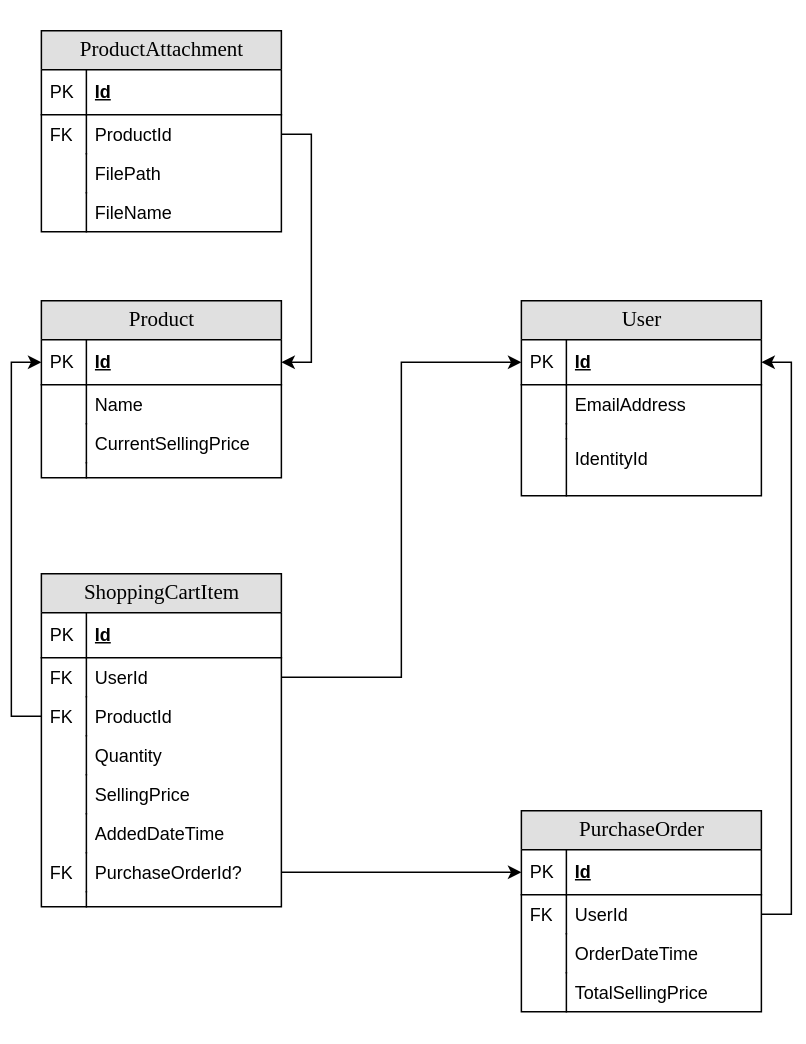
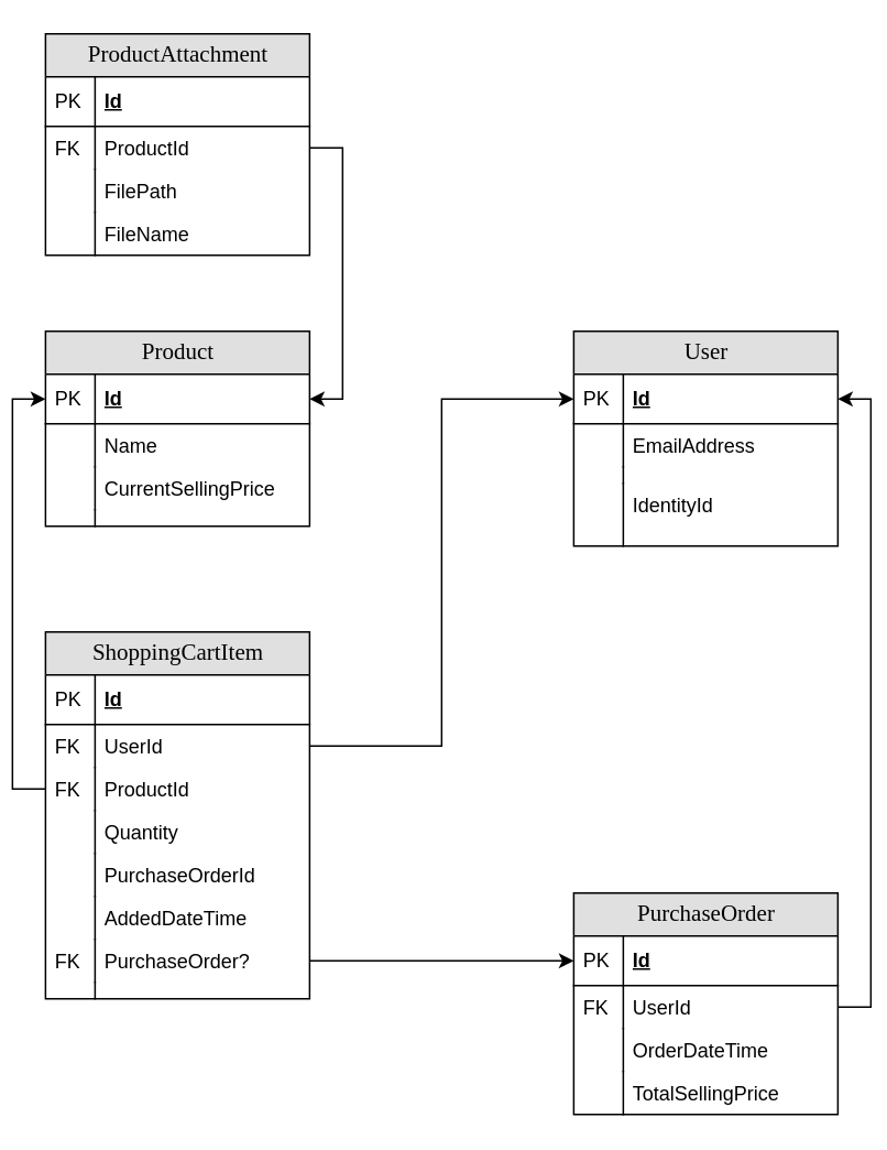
  <mxCell id="0" />
  <mxCell id="1" parent="0" />
  <mxCell id="2" value="Product" style="swimlane;html=1;fontStyle=0;childLayout=stackLayout;horizontal=1;startSize=26;fillColor=#e0e0e0;horizontalStack=0;resizeParent=1;resizeLast=0;collapsible=1;marginBottom=0;swimlaneFillColor=#ffffff;align=center;rounded=0;shadow=0;comic=0;labelBackgroundColor=none;strokeWidth=1;fontFamily=Verdana;fontSize=14;swimlaneLine=1;" parent="1" vertex="1"><mxGeometry x="20.92" y="200" width="160" height="118" as="geometry" /></mxCell>
  <mxCell id="3" value="Id" style="shape=partialRectangle;top=0;left=0;right=0;bottom=1;html=1;align=left;verticalAlign=middle;fillColor=none;spacingLeft=34;spacingRight=4;whiteSpace=wrap;overflow=hidden;rotatable=0;points=[[0,0.5],[1,0.5]];portConstraint=eastwest;dropTarget=0;fontStyle=5;" parent="2" vertex="1"><mxGeometry y="26" width="160" height="30" as="geometry" /></mxCell>
  <mxCell id="4" value="PK" style="shape=partialRectangle;top=0;left=0;bottom=0;html=1;fillColor=none;align=left;verticalAlign=middle;spacingLeft=4;spacingRight=4;whiteSpace=wrap;overflow=hidden;rotatable=0;points=[];portConstraint=eastwest;part=1;" parent="3" vertex="1" connectable="0"><mxGeometry width="30" height="30" as="geometry" /></mxCell>
  <mxCell id="5" value="Name" style="shape=partialRectangle;top=0;left=0;right=0;bottom=0;html=1;align=left;verticalAlign=top;fillColor=none;spacingLeft=34;spacingRight=4;whiteSpace=wrap;overflow=hidden;rotatable=0;points=[[0,0.5],[1,0.5]];portConstraint=eastwest;dropTarget=0;" parent="2" vertex="1"><mxGeometry y="56" width="160" height="26" as="geometry" /></mxCell>
  <mxCell id="6" value="" style="shape=partialRectangle;top=0;left=0;bottom=0;html=1;fillColor=none;align=left;verticalAlign=top;spacingLeft=4;spacingRight=4;whiteSpace=wrap;overflow=hidden;rotatable=0;points=[];portConstraint=eastwest;part=1;" parent="5" vertex="1" connectable="0"><mxGeometry width="30" height="26" as="geometry" /></mxCell>
  <mxCell id="7" value="CurrentSellingPrice" style="shape=partialRectangle;top=0;left=0;right=0;bottom=0;html=1;align=left;verticalAlign=top;fillColor=none;spacingLeft=34;spacingRight=4;whiteSpace=wrap;overflow=hidden;rotatable=0;points=[[0,0.5],[1,0.5]];portConstraint=eastwest;dropTarget=0;" parent="2" vertex="1"><mxGeometry y="82" width="160" height="26" as="geometry" /></mxCell>
  <mxCell id="8" value="" style="shape=partialRectangle;top=0;left=0;bottom=0;html=1;fillColor=none;align=left;verticalAlign=top;spacingLeft=4;spacingRight=4;whiteSpace=wrap;overflow=hidden;rotatable=0;points=[];portConstraint=eastwest;part=1;" parent="7" vertex="1" connectable="0"><mxGeometry width="30" height="26" as="geometry" /></mxCell>
  <mxCell id="9" value="" style="shape=partialRectangle;top=0;left=0;right=0;bottom=0;html=1;align=left;verticalAlign=top;fillColor=none;spacingLeft=34;spacingRight=4;whiteSpace=wrap;overflow=hidden;rotatable=0;points=[[0,0.5],[1,0.5]];portConstraint=eastwest;dropTarget=0;" parent="2" vertex="1"><mxGeometry y="108" width="160" height="10" as="geometry" /></mxCell>
  <mxCell id="10" value="" style="shape=partialRectangle;top=0;left=0;bottom=0;html=1;fillColor=none;align=left;verticalAlign=top;spacingLeft=4;spacingRight=4;whiteSpace=wrap;overflow=hidden;rotatable=0;points=[];portConstraint=eastwest;part=1;" parent="9" vertex="1" connectable="0"><mxGeometry width="30" height="10" as="geometry" /></mxCell>
  <mxCell id="11" value="User" style="swimlane;html=1;fontStyle=0;childLayout=stackLayout;horizontal=1;startSize=26;fillColor=#e0e0e0;horizontalStack=0;resizeParent=1;resizeLast=0;collapsible=1;marginBottom=0;swimlaneFillColor=#ffffff;align=center;rounded=0;shadow=0;comic=0;labelBackgroundColor=none;strokeWidth=1;fontFamily=Verdana;fontSize=14;swimlaneLine=1;" parent="1" vertex="1"><mxGeometry x="340.92" y="200" width="160" height="130" as="geometry" /></mxCell>
  <mxCell id="12" value="Id" style="shape=partialRectangle;top=0;left=0;right=0;bottom=1;html=1;align=left;verticalAlign=middle;fillColor=none;spacingLeft=34;spacingRight=4;whiteSpace=wrap;overflow=hidden;rotatable=0;points=[[0,0.5],[1,0.5]];portConstraint=eastwest;dropTarget=0;fontStyle=5;" parent="11" vertex="1"><mxGeometry y="26" width="160" height="30" as="geometry" /></mxCell>
  <mxCell id="13" value="PK" style="shape=partialRectangle;top=0;left=0;bottom=0;html=1;fillColor=none;align=left;verticalAlign=middle;spacingLeft=4;spacingRight=4;whiteSpace=wrap;overflow=hidden;rotatable=0;points=[];portConstraint=eastwest;part=1;" parent="12" vertex="1" connectable="0"><mxGeometry width="30" height="30" as="geometry" /></mxCell>
  <mxCell id="14" value="EmailAddress" style="shape=partialRectangle;top=0;left=0;right=0;bottom=0;html=1;align=left;verticalAlign=top;fillColor=none;spacingLeft=34;spacingRight=4;whiteSpace=wrap;overflow=hidden;rotatable=0;points=[[0,0.5],[1,0.5]];portConstraint=eastwest;dropTarget=0;" parent="11" vertex="1"><mxGeometry y="56" width="160" height="26" as="geometry" /></mxCell>
  <mxCell id="15" value="" style="shape=partialRectangle;top=0;left=0;bottom=0;html=1;fillColor=none;align=left;verticalAlign=top;spacingLeft=4;spacingRight=4;whiteSpace=wrap;overflow=hidden;rotatable=0;points=[];portConstraint=eastwest;part=1;" parent="14" vertex="1" connectable="0"><mxGeometry width="30" height="26" as="geometry" /></mxCell>
  <mxCell id="16" value="" style="shape=partialRectangle;top=0;left=0;right=0;bottom=0;html=1;align=left;verticalAlign=top;fillColor=none;spacingLeft=34;spacingRight=4;whiteSpace=wrap;overflow=hidden;rotatable=0;points=[[0,0.5],[1,0.5]];portConstraint=eastwest;dropTarget=0;" parent="11" vertex="1"><mxGeometry y="82" width="160" height="10" as="geometry" /></mxCell>
  <mxCell id="17" value="" style="shape=partialRectangle;top=0;left=0;bottom=0;html=1;fillColor=none;align=left;verticalAlign=top;spacingLeft=4;spacingRight=4;whiteSpace=wrap;overflow=hidden;rotatable=0;points=[];portConstraint=eastwest;part=1;" parent="16" vertex="1" connectable="0"><mxGeometry width="30" height="10" as="geometry" /></mxCell>
  <mxCell id="18" value="IdentityId" style="shape=partialRectangle;top=0;left=0;right=0;bottom=0;html=1;align=left;verticalAlign=top;fillColor=none;spacingLeft=34;spacingRight=4;whiteSpace=wrap;overflow=hidden;rotatable=0;points=[[0,0.5],[1,0.5]];portConstraint=eastwest;dropTarget=0;" parent="11" vertex="1"><mxGeometry y="92" width="160" height="38" as="geometry" /></mxCell>
  <mxCell id="19" value="" style="shape=partialRectangle;top=0;left=0;bottom=0;html=1;fillColor=none;align=left;verticalAlign=top;spacingLeft=4;spacingRight=4;whiteSpace=wrap;overflow=hidden;rotatable=0;points=[];portConstraint=eastwest;part=1;" parent="18" vertex="1" connectable="0"><mxGeometry width="30" height="38" as="geometry" /></mxCell>
  <mxCell id="20" value="ShoppingCartItem" style="swimlane;html=1;fontStyle=0;childLayout=stackLayout;horizontal=1;startSize=26;fillColor=#e0e0e0;horizontalStack=0;resizeParent=1;resizeLast=0;collapsible=1;marginBottom=0;swimlaneFillColor=#ffffff;align=center;rounded=0;shadow=0;comic=0;labelBackgroundColor=none;strokeWidth=1;fontFamily=Verdana;fontSize=14;swimlaneLine=1;" parent="1" vertex="1"><mxGeometry x="20.92" y="382" width="160" height="222" as="geometry" /></mxCell>
  <mxCell id="21" value="Id" style="shape=partialRectangle;top=0;left=0;right=0;bottom=1;html=1;align=left;verticalAlign=middle;fillColor=none;spacingLeft=34;spacingRight=4;whiteSpace=wrap;overflow=hidden;rotatable=0;points=[[0,0.5],[1,0.5]];portConstraint=eastwest;dropTarget=0;fontStyle=5;" parent="20" vertex="1"><mxGeometry y="26" width="160" height="30" as="geometry" /></mxCell>
  <mxCell id="22" value="PK" style="shape=partialRectangle;top=0;left=0;bottom=0;html=1;fillColor=none;align=left;verticalAlign=middle;spacingLeft=4;spacingRight=4;whiteSpace=wrap;overflow=hidden;rotatable=0;points=[];portConstraint=eastwest;part=1;" parent="21" vertex="1" connectable="0"><mxGeometry width="30" height="30" as="geometry" /></mxCell>
  <mxCell id="23" value="UserId" style="shape=partialRectangle;top=0;left=0;right=0;bottom=0;html=1;align=left;verticalAlign=top;fillColor=none;spacingLeft=34;spacingRight=4;whiteSpace=wrap;overflow=hidden;rotatable=0;points=[[0,0.5],[1,0.5]];portConstraint=eastwest;dropTarget=0;" parent="20" vertex="1"><mxGeometry y="56" width="160" height="26" as="geometry" /></mxCell>
  <mxCell id="24" value="FK" style="shape=partialRectangle;top=0;left=0;bottom=0;html=1;fillColor=none;align=left;verticalAlign=top;spacingLeft=4;spacingRight=4;whiteSpace=wrap;overflow=hidden;rotatable=0;points=[];portConstraint=eastwest;part=1;" parent="23" vertex="1" connectable="0"><mxGeometry width="30" height="26" as="geometry" /></mxCell>
  <mxCell id="25" value="ProductId" style="shape=partialRectangle;top=0;left=0;right=0;bottom=0;html=1;align=left;verticalAlign=top;fillColor=none;spacingLeft=34;spacingRight=4;whiteSpace=wrap;overflow=hidden;rotatable=0;points=[[0,0.5],[1,0.5]];portConstraint=eastwest;dropTarget=0;" parent="20" vertex="1"><mxGeometry y="82" width="160" height="26" as="geometry" /></mxCell>
  <mxCell id="26" value="FK" style="shape=partialRectangle;top=0;left=0;bottom=0;html=1;fillColor=none;align=left;verticalAlign=top;spacingLeft=4;spacingRight=4;whiteSpace=wrap;overflow=hidden;rotatable=0;points=[];portConstraint=eastwest;part=1;" parent="25" vertex="1" connectable="0"><mxGeometry width="30" height="26" as="geometry" /></mxCell>
  <mxCell id="27" value="Quantity" style="shape=partialRectangle;top=0;left=0;right=0;bottom=0;html=1;align=left;verticalAlign=top;fillColor=none;spacingLeft=34;spacingRight=4;whiteSpace=wrap;overflow=hidden;rotatable=0;points=[[0,0.5],[1,0.5]];portConstraint=eastwest;dropTarget=0;" parent="20" vertex="1"><mxGeometry y="108" width="160" height="26" as="geometry" /></mxCell>
  <mxCell id="28" value="" style="shape=partialRectangle;top=0;left=0;bottom=0;html=1;fillColor=none;align=left;verticalAlign=top;spacingLeft=4;spacingRight=4;whiteSpace=wrap;overflow=hidden;rotatable=0;points=[];portConstraint=eastwest;part=1;" parent="27" vertex="1" connectable="0"><mxGeometry width="30" height="26" as="geometry" /></mxCell>
- <mxCell id="29" value="SellingPrice" style="shape=partialRectangle;top=0;left=0;right=0;bottom=0;html=1;align=left;verticalAlign=top;fillColor=none;spacingLeft=34;spacingRight=4;whiteSpace=wrap;overflow=hidden;rotatable=0;points=[[0,0.5],[1,0.5]];portConstraint=eastwest;dropTarget=0;" parent="20" vertex="1"><mxGeometry y="134" width="160" height="26" as="geometry" /></mxCell>
+ <mxCell id="29" value="PurchaseOrderId" style="shape=partialRectangle;top=0;left=0;right=0;bottom=0;html=1;align=left;verticalAlign=top;fillColor=none;spacingLeft=34;spacingRight=4;whiteSpace=wrap;overflow=hidden;rotatable=0;points=[[0,0.5],[1,0.5]];portConstraint=eastwest;dropTarget=0;" parent="20" vertex="1"><mxGeometry y="134" width="160" height="26" as="geometry" /></mxCell>
  <mxCell id="30" value="" style="shape=partialRectangle;top=0;left=0;bottom=0;html=1;fillColor=none;align=left;verticalAlign=top;spacingLeft=4;spacingRight=4;whiteSpace=wrap;overflow=hidden;rotatable=0;points=[];portConstraint=eastwest;part=1;" parent="29" vertex="1" connectable="0"><mxGeometry width="30" height="26" as="geometry" /></mxCell>
  <mxCell id="31" value="AddedDateTime" style="shape=partialRectangle;top=0;left=0;right=0;bottom=0;html=1;align=left;verticalAlign=top;fillColor=none;spacingLeft=34;spacingRight=4;whiteSpace=wrap;overflow=hidden;rotatable=0;points=[[0,0.5],[1,0.5]];portConstraint=eastwest;dropTarget=0;" parent="20" vertex="1"><mxGeometry y="160" width="160" height="26" as="geometry" /></mxCell>
  <mxCell id="32" value="" style="shape=partialRectangle;top=0;left=0;bottom=0;html=1;fillColor=none;align=left;verticalAlign=top;spacingLeft=4;spacingRight=4;whiteSpace=wrap;overflow=hidden;rotatable=0;points=[];portConstraint=eastwest;part=1;" parent="31" vertex="1" connectable="0"><mxGeometry width="30" height="26" as="geometry" /></mxCell>
- <mxCell id="33" value="PurchaseOrderId?" style="shape=partialRectangle;top=0;left=0;right=0;bottom=0;html=1;align=left;verticalAlign=top;fillColor=none;spacingLeft=34;spacingRight=4;whiteSpace=wrap;overflow=hidden;rotatable=0;points=[[0,0.5],[1,0.5]];portConstraint=eastwest;dropTarget=0;" parent="20" vertex="1"><mxGeometry y="186" width="160" height="26" as="geometry" /></mxCell>
+ <mxCell id="33" value="PurchaseOrder?" style="shape=partialRectangle;top=0;left=0;right=0;bottom=0;html=1;align=left;verticalAlign=top;fillColor=none;spacingLeft=34;spacingRight=4;whiteSpace=wrap;overflow=hidden;rotatable=0;points=[[0,0.5],[1,0.5]];portConstraint=eastwest;dropTarget=0;" parent="20" vertex="1"><mxGeometry y="186" width="160" height="26" as="geometry" /></mxCell>
  <mxCell id="34" value="FK" style="shape=partialRectangle;top=0;left=0;bottom=0;html=1;fillColor=none;align=left;verticalAlign=top;spacingLeft=4;spacingRight=4;whiteSpace=wrap;overflow=hidden;rotatable=0;points=[];portConstraint=eastwest;part=1;" parent="33" vertex="1" connectable="0"><mxGeometry width="30" height="26" as="geometry" /></mxCell>
  <mxCell id="35" value="" style="shape=partialRectangle;top=0;left=0;right=0;bottom=0;html=1;align=left;verticalAlign=top;fillColor=none;spacingLeft=34;spacingRight=4;whiteSpace=wrap;overflow=hidden;rotatable=0;points=[[0,0.5],[1,0.5]];portConstraint=eastwest;dropTarget=0;" parent="20" vertex="1"><mxGeometry y="212" width="160" height="10" as="geometry" /></mxCell>
  <mxCell id="36" value="" style="shape=partialRectangle;top=0;left=0;bottom=0;html=1;fillColor=none;align=left;verticalAlign=top;spacingLeft=4;spacingRight=4;whiteSpace=wrap;overflow=hidden;rotatable=0;points=[];portConstraint=eastwest;part=1;" parent="35" vertex="1" connectable="0"><mxGeometry width="30" height="10" as="geometry" /></mxCell>
  <mxCell id="37" value="PurchaseOrder" style="swimlane;html=1;fontStyle=0;childLayout=stackLayout;horizontal=1;startSize=26;fillColor=#e0e0e0;horizontalStack=0;resizeParent=1;resizeLast=0;collapsible=1;marginBottom=0;swimlaneFillColor=#ffffff;align=center;rounded=0;shadow=0;comic=0;labelBackgroundColor=none;strokeWidth=1;fontFamily=Verdana;fontSize=14;swimlaneLine=1;" parent="1" vertex="1"><mxGeometry x="340.92" y="540" width="160" height="134" as="geometry" /></mxCell>
  <mxCell id="38" value="Id" style="shape=partialRectangle;top=0;left=0;right=0;bottom=1;html=1;align=left;verticalAlign=middle;fillColor=none;spacingLeft=34;spacingRight=4;whiteSpace=wrap;overflow=hidden;rotatable=0;points=[[0,0.5],[1,0.5]];portConstraint=eastwest;dropTarget=0;fontStyle=5;" parent="37" vertex="1"><mxGeometry y="26" width="160" height="30" as="geometry" /></mxCell>
  <mxCell id="39" value="PK" style="shape=partialRectangle;top=0;left=0;bottom=0;html=1;fillColor=none;align=left;verticalAlign=middle;spacingLeft=4;spacingRight=4;whiteSpace=wrap;overflow=hidden;rotatable=0;points=[];portConstraint=eastwest;part=1;" parent="38" vertex="1" connectable="0"><mxGeometry width="30" height="30" as="geometry" /></mxCell>
  <mxCell id="40" value="UserId" style="shape=partialRectangle;top=0;left=0;right=0;bottom=0;html=1;align=left;verticalAlign=top;fillColor=none;spacingLeft=34;spacingRight=4;whiteSpace=wrap;overflow=hidden;rotatable=0;points=[[0,0.5],[1,0.5]];portConstraint=eastwest;dropTarget=0;" parent="37" vertex="1"><mxGeometry y="56" width="160" height="26" as="geometry" /></mxCell>
  <mxCell id="41" value="FK" style="shape=partialRectangle;top=0;left=0;bottom=0;html=1;fillColor=none;align=left;verticalAlign=top;spacingLeft=4;spacingRight=4;whiteSpace=wrap;overflow=hidden;rotatable=0;points=[];portConstraint=eastwest;part=1;" parent="40" vertex="1" connectable="0"><mxGeometry width="30" height="26" as="geometry" /></mxCell>
  <mxCell id="42" value="OrderDateTime" style="shape=partialRectangle;top=0;left=0;right=0;bottom=0;html=1;align=left;verticalAlign=top;fillColor=none;spacingLeft=34;spacingRight=4;whiteSpace=wrap;overflow=hidden;rotatable=0;points=[[0,0.5],[1,0.5]];portConstraint=eastwest;dropTarget=0;" parent="37" vertex="1"><mxGeometry y="82" width="160" height="26" as="geometry" /></mxCell>
  <mxCell id="43" value="" style="shape=partialRectangle;top=0;left=0;bottom=0;html=1;fillColor=none;align=left;verticalAlign=top;spacingLeft=4;spacingRight=4;whiteSpace=wrap;overflow=hidden;rotatable=0;points=[];portConstraint=eastwest;part=1;" parent="42" vertex="1" connectable="0"><mxGeometry width="30" height="26" as="geometry" /></mxCell>
  <mxCell id="44" value="TotalSellingPrice" style="shape=partialRectangle;top=0;left=0;right=0;bottom=0;html=1;align=left;verticalAlign=top;fillColor=none;spacingLeft=34;spacingRight=4;whiteSpace=wrap;overflow=hidden;rotatable=0;points=[[0,0.5],[1,0.5]];portConstraint=eastwest;dropTarget=0;" parent="37" vertex="1"><mxGeometry y="108" width="160" height="26" as="geometry" /></mxCell>
  <mxCell id="45" value="" style="shape=partialRectangle;top=0;left=0;bottom=0;html=1;fillColor=none;align=left;verticalAlign=top;spacingLeft=4;spacingRight=4;whiteSpace=wrap;overflow=hidden;rotatable=0;points=[];portConstraint=eastwest;part=1;" parent="44" vertex="1" connectable="0"><mxGeometry width="30" height="26" as="geometry" /></mxCell>
  <mxCell id="46" style="edgeStyle=orthogonalEdgeStyle;rounded=0;orthogonalLoop=1;jettySize=auto;html=1;entryX=0;entryY=0.5;entryDx=0;entryDy=0;" parent="1" source="23" target="12" edge="1"><mxGeometry relative="1" as="geometry" /></mxCell>
  <mxCell id="47" style="edgeStyle=orthogonalEdgeStyle;rounded=0;orthogonalLoop=1;jettySize=auto;html=1;exitX=1;exitY=0.5;exitDx=0;exitDy=0;entryX=1;entryY=0.5;entryDx=0;entryDy=0;" parent="1" source="40" target="12" edge="1"><mxGeometry relative="1" as="geometry" /></mxCell>
  <mxCell id="48" style="edgeStyle=orthogonalEdgeStyle;rounded=0;orthogonalLoop=1;jettySize=auto;html=1;exitX=0;exitY=0.5;exitDx=0;exitDy=0;entryX=0;entryY=0.5;entryDx=0;entryDy=0;" parent="1" source="25" target="3" edge="1"><mxGeometry relative="1" as="geometry" /></mxCell>
  <mxCell id="49" style="edgeStyle=orthogonalEdgeStyle;rounded=0;orthogonalLoop=1;jettySize=auto;html=1;exitX=1;exitY=0.5;exitDx=0;exitDy=0;entryX=0;entryY=0.5;entryDx=0;entryDy=0;" parent="1" source="33" target="38" edge="1"><mxGeometry relative="1" as="geometry" /></mxCell>
  <mxCell id="50" value="ProductAttachment" style="swimlane;html=1;fontStyle=0;childLayout=stackLayout;horizontal=1;startSize=26;fillColor=#e0e0e0;horizontalStack=0;resizeParent=1;resizeLast=0;collapsible=1;marginBottom=0;swimlaneFillColor=#ffffff;align=center;rounded=0;shadow=0;comic=0;labelBackgroundColor=none;strokeWidth=1;fontFamily=Verdana;fontSize=14;swimlaneLine=1;" parent="1" vertex="1"><mxGeometry x="20.92" y="20" width="160" height="134" as="geometry" /></mxCell>
  <mxCell id="51" value="Id" style="shape=partialRectangle;top=0;left=0;right=0;bottom=1;html=1;align=left;verticalAlign=middle;fillColor=none;spacingLeft=34;spacingRight=4;whiteSpace=wrap;overflow=hidden;rotatable=0;points=[[0,0.5],[1,0.5]];portConstraint=eastwest;dropTarget=0;fontStyle=5;" parent="50" vertex="1"><mxGeometry y="26" width="160" height="30" as="geometry" /></mxCell>
  <mxCell id="52" value="PK" style="shape=partialRectangle;top=0;left=0;bottom=0;html=1;fillColor=none;align=left;verticalAlign=middle;spacingLeft=4;spacingRight=4;whiteSpace=wrap;overflow=hidden;rotatable=0;points=[];portConstraint=eastwest;part=1;" parent="51" vertex="1" connectable="0"><mxGeometry width="30" height="30" as="geometry" /></mxCell>
  <mxCell id="53" value="ProductId" style="shape=partialRectangle;top=0;left=0;right=0;bottom=0;html=1;align=left;verticalAlign=top;fillColor=none;spacingLeft=34;spacingRight=4;whiteSpace=wrap;overflow=hidden;rotatable=0;points=[[0,0.5],[1,0.5]];portConstraint=eastwest;dropTarget=0;" parent="50" vertex="1"><mxGeometry y="56" width="160" height="26" as="geometry" /></mxCell>
  <mxCell id="54" value="FK" style="shape=partialRectangle;top=0;left=0;bottom=0;html=1;fillColor=none;align=left;verticalAlign=top;spacingLeft=4;spacingRight=4;whiteSpace=wrap;overflow=hidden;rotatable=0;points=[];portConstraint=eastwest;part=1;" parent="53" vertex="1" connectable="0"><mxGeometry width="30" height="26" as="geometry" /></mxCell>
  <mxCell id="55" value="FilePath" style="shape=partialRectangle;top=0;left=0;right=0;bottom=0;html=1;align=left;verticalAlign=top;fillColor=none;spacingLeft=34;spacingRight=4;whiteSpace=wrap;overflow=hidden;rotatable=0;points=[[0,0.5],[1,0.5]];portConstraint=eastwest;dropTarget=0;" parent="50" vertex="1"><mxGeometry y="82" width="160" height="26" as="geometry" /></mxCell>
  <mxCell id="56" value="" style="shape=partialRectangle;top=0;left=0;bottom=0;html=1;fillColor=none;align=left;verticalAlign=top;spacingLeft=4;spacingRight=4;whiteSpace=wrap;overflow=hidden;rotatable=0;points=[];portConstraint=eastwest;part=1;" parent="55" vertex="1" connectable="0"><mxGeometry width="30" height="26" as="geometry" /></mxCell>
  <mxCell id="57" value="FileName" style="shape=partialRectangle;top=0;left=0;right=0;bottom=0;html=1;align=left;verticalAlign=top;fillColor=none;spacingLeft=34;spacingRight=4;whiteSpace=wrap;overflow=hidden;rotatable=0;points=[[0,0.5],[1,0.5]];portConstraint=eastwest;dropTarget=0;" parent="50" vertex="1"><mxGeometry y="108" width="160" height="26" as="geometry" /></mxCell>
  <mxCell id="58" value="" style="shape=partialRectangle;top=0;left=0;bottom=0;html=1;fillColor=none;align=left;verticalAlign=top;spacingLeft=4;spacingRight=4;whiteSpace=wrap;overflow=hidden;rotatable=0;points=[];portConstraint=eastwest;part=1;" parent="57" vertex="1" connectable="0"><mxGeometry width="30" height="26" as="geometry" /></mxCell>
  <mxCell id="59" style="edgeStyle=orthogonalEdgeStyle;rounded=0;orthogonalLoop=1;jettySize=auto;html=1;exitX=1;exitY=0.5;exitDx=0;exitDy=0;entryX=1;entryY=0.5;entryDx=0;entryDy=0;" parent="1" source="53" target="3" edge="1"><mxGeometry relative="1" as="geometry" /></mxCell>
